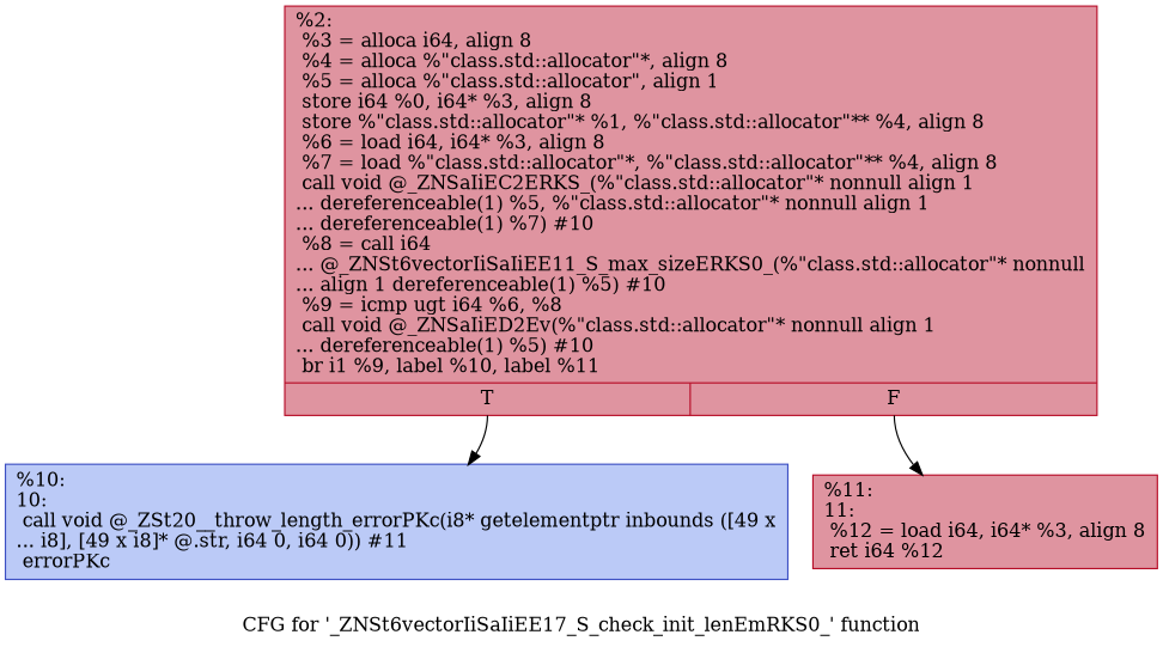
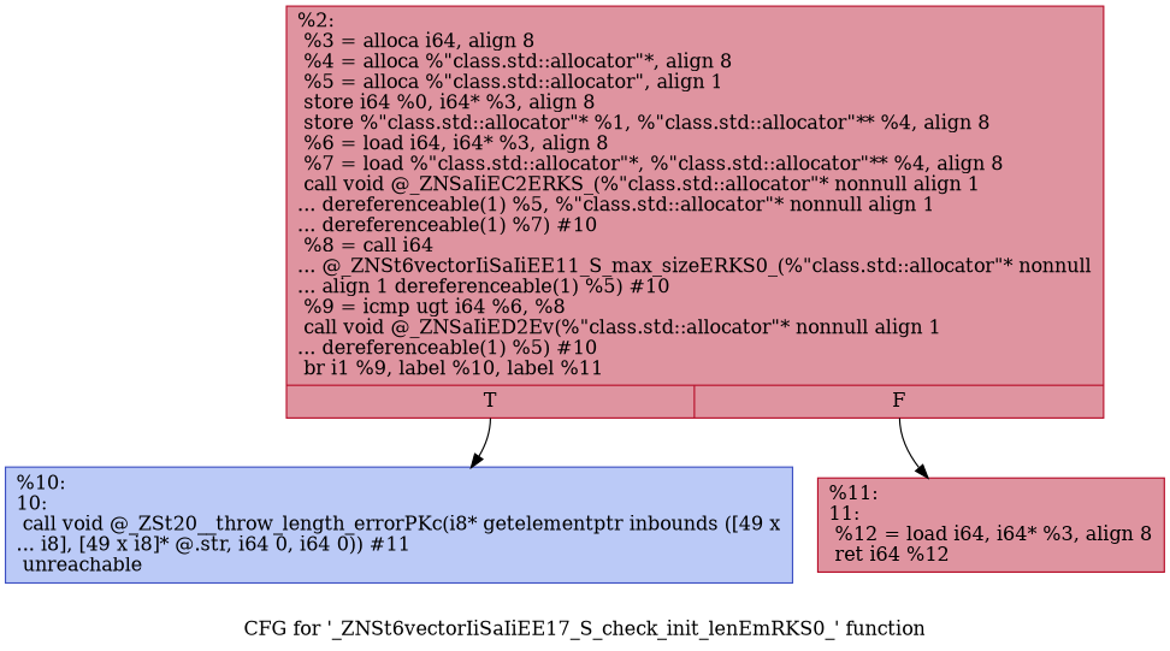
  digraph {
    label="CFG for '_ZNSt6vectorIiSaIiEE17_S_check_init_lenEmRKS0_' function"
    node [color="#b70d28ff" fillcolor="#b70d2870" shape=record style=filled]
    n1 [label="{%2:\l  %3 = alloca i64, align 8\l  %4 = alloca %\"class.std::allocator\"*, align 8\l  %5 = alloca %\"class.std::allocator\", align 1\l  store i64 %0, i64* %3, align 8\l  store %\"class.std::allocator\"* %1, %\"class.std::allocator\"** %4, align 8\l  %6 = load i64, i64* %3, align 8\l  %7 = load %\"class.std::allocator\"*, %\"class.std::allocator\"** %4, align 8\l  call void @_ZNSaIiEC2ERKS_(%\"class.std::allocator\"* nonnull align 1\l... dereferenceable(1) %5, %\"class.std::allocator\"* nonnull align 1\l... dereferenceable(1) %7) #10\l  %8 = call i64\l... @_ZNSt6vectorIiSaIiEE11_S_max_sizeERKS0_(%\"class.std::allocator\"* nonnull\l... align 1 dereferenceable(1) %5) #10\l  %9 = icmp ugt i64 %6, %8\l  call void @_ZNSaIiED2Ev(%\"class.std::allocator\"* nonnull align 1\l... dereferenceable(1) %5) #10\l  br i1 %9, label %10, label %11\l|{<s0>T|<s1>F}}"]
-   n2 [color="#3d50c3ff" fillcolor="#6687ed70" label="{%10:\l10:                                               \l  call void @_ZSt20__throw_length_errorPKc(i8* getelementptr inbounds ([49 x\l... i8], [49 x i8]* @.str, i64 0, i64 0)) #11\l  errorPKc\l}"]
+   n2 [color="#3d50c3ff" fillcolor="#6687ed70" label="{%10:\l10:                                               \l  call void @_ZSt20__throw_length_errorPKc(i8* getelementptr inbounds ([49 x\l... i8], [49 x i8]* @.str, i64 0, i64 0)) #11\l  unreachable\l}"]
    n3 [label="{%11:\l11:                                               \l  %12 = load i64, i64* %3, align 8\l  ret i64 %12\l}"]
    n1 -> n2 [tailport=s0]
    n1 -> n3 [tailport=s1]
  }
